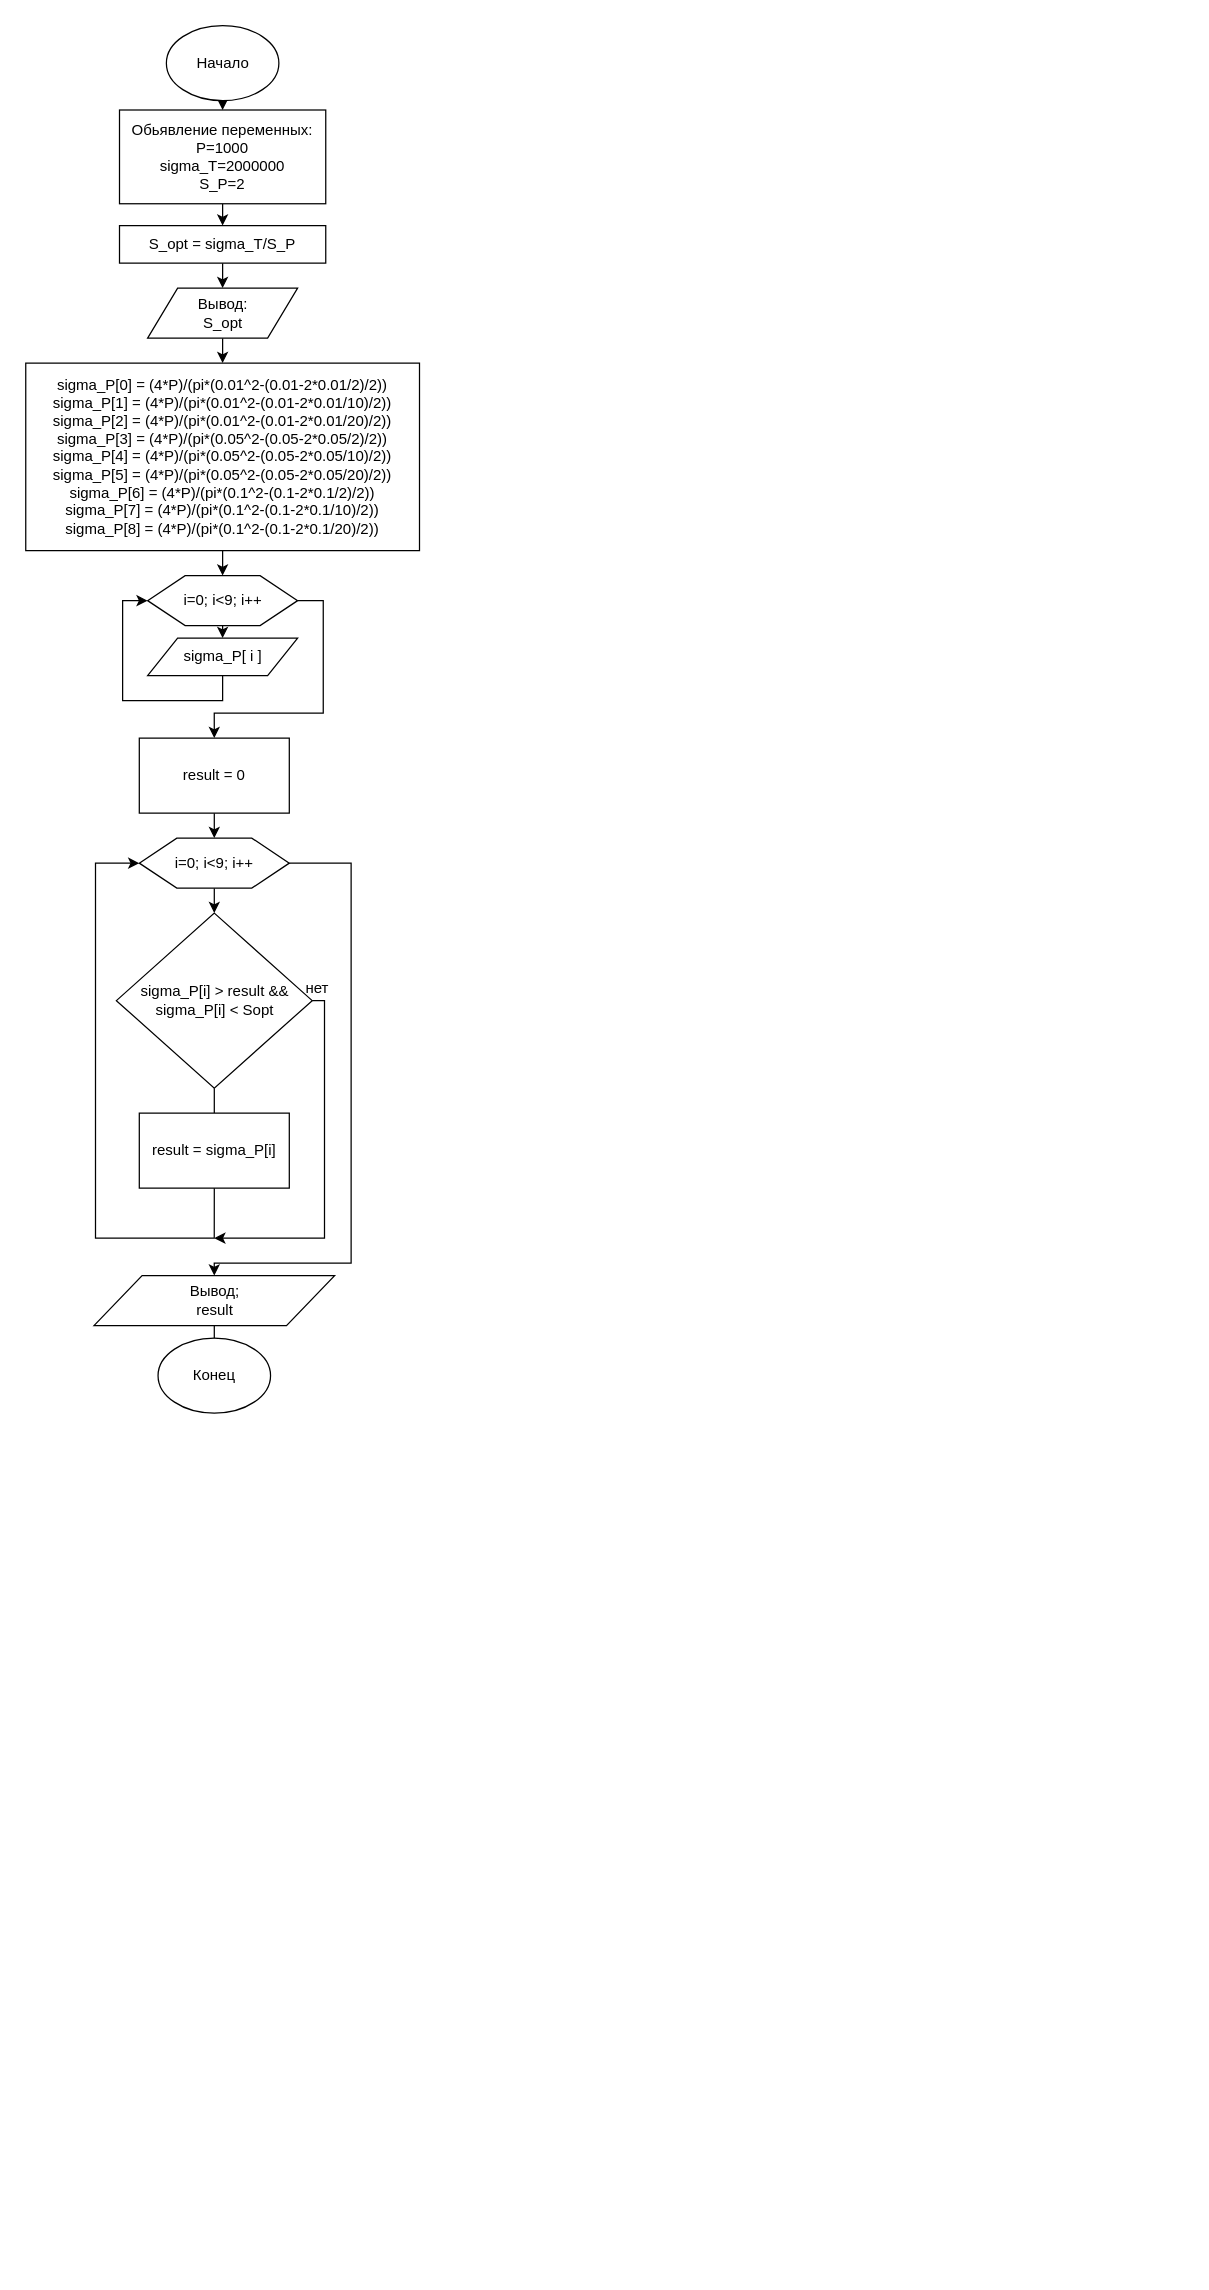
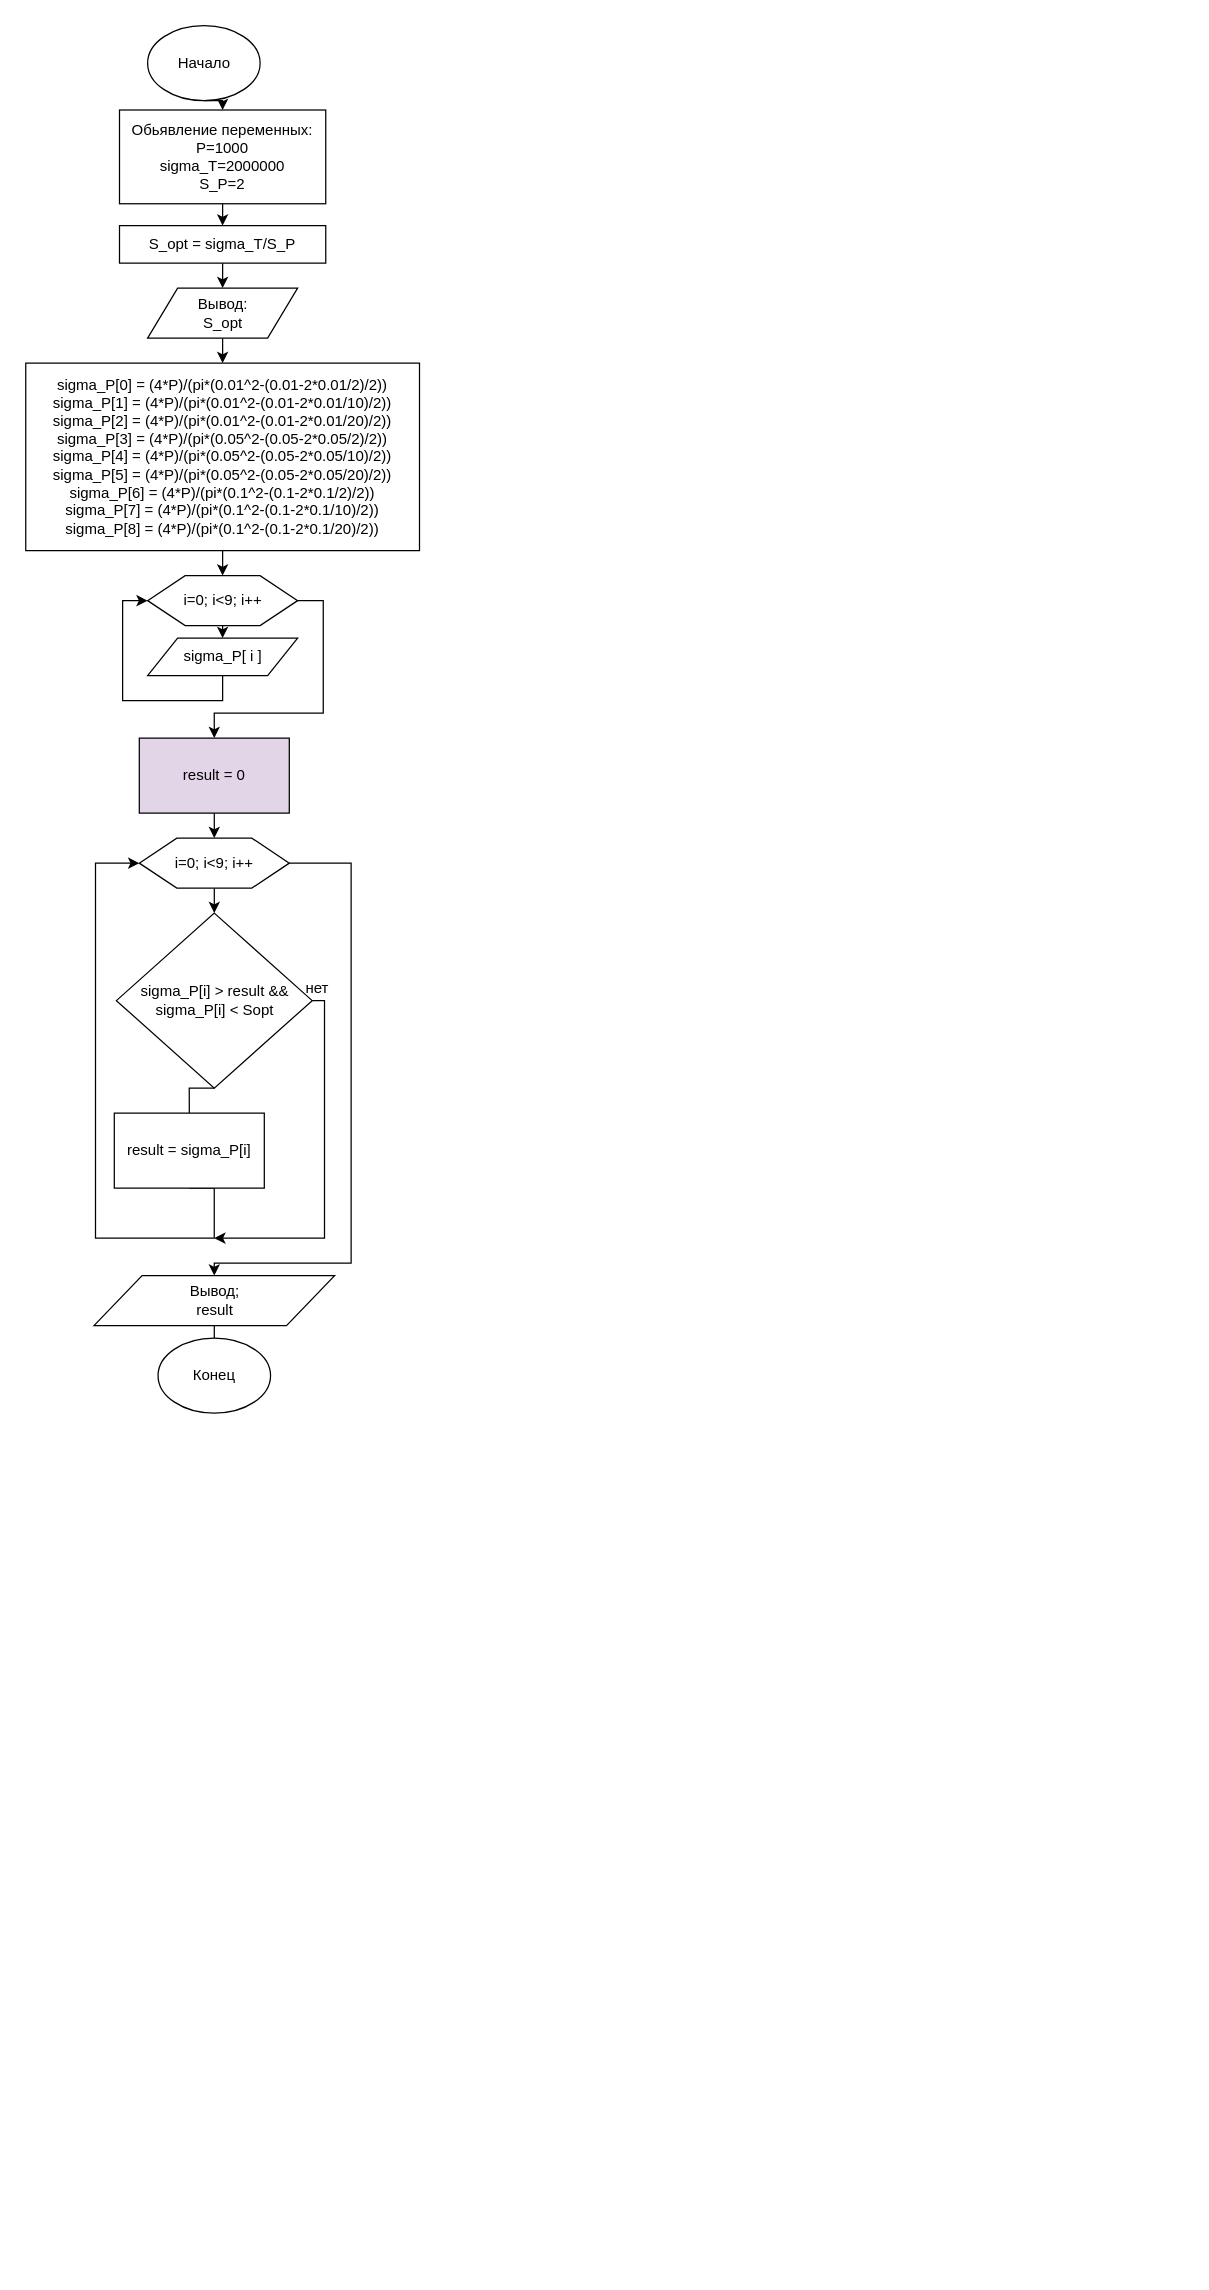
  <mxCell id="0" />
  <mxCell id="1" parent="0" />
  <mxCell id="2" style="edgeStyle=orthogonalEdgeStyle;rounded=0;orthogonalLoop=1;jettySize=auto;html=1;exitX=1;exitY=0.5;exitDx=0;exitDy=0;" edge="1" parent="1"><mxGeometry relative="1" as="geometry"><Array as="points"><mxPoint x="945" y="1373" /><mxPoint x="945" y="1570" /><mxPoint x="855" y="1570" /></Array><mxPoint x="915" y="1372.5" as="sourcePoint" /></mxGeometry></mxCell>
  <mxCell id="3" style="edgeStyle=orthogonalEdgeStyle;rounded=0;orthogonalLoop=1;jettySize=auto;html=1;exitX=1;exitY=0.5;exitDx=0;exitDy=0;entryX=0;entryY=0.5;entryDx=0;entryDy=0;" edge="1" parent="1"><mxGeometry relative="1" as="geometry"><Array as="points"><mxPoint x="935" y="1410" /><mxPoint x="935" y="1560" /><mxPoint x="765" y="1560" /><mxPoint x="765" y="1373" /></Array><mxPoint x="795" y="1372.5" as="targetPoint" /></mxGeometry></mxCell>
  <mxCell id="4" style="edgeStyle=orthogonalEdgeStyle;rounded=0;orthogonalLoop=1;jettySize=auto;html=1;exitX=1;exitY=0.5;exitDx=0;exitDy=0;entryX=0.5;entryY=0;entryDx=0;entryDy=0;" edge="1" parent="1"><mxGeometry relative="1" as="geometry"><Array as="points"><mxPoint x="935" y="1633" /><mxPoint x="935" y="1710" /><mxPoint x="855" y="1710" /></Array><mxPoint x="915" y="1632.5" as="sourcePoint" /></mxGeometry></mxCell>
  <mxCell id="5" style="edgeStyle=orthogonalEdgeStyle;rounded=0;orthogonalLoop=1;jettySize=auto;html=1;exitX=1;exitY=0.5;exitDx=0;exitDy=0;" edge="1" parent="1"><mxGeometry relative="1" as="geometry"><Array as="points"><mxPoint x="935" y="1733" /><mxPoint x="935" y="1810" /><mxPoint x="855" y="1810" /></Array><mxPoint x="915" y="1732.5" as="sourcePoint" /></mxGeometry></mxCell>
  <mxCell id="6" style="edgeStyle=orthogonalEdgeStyle;rounded=0;orthogonalLoop=1;jettySize=auto;html=1;exitX=1;exitY=0.5;exitDx=0;exitDy=0;" edge="1" parent="1"><mxGeometry relative="1" as="geometry"><Array as="points"><mxPoint x="932.5" y="1363" /><mxPoint x="932.5" y="1560" /><mxPoint x="842.5" y="1560" /></Array><mxPoint x="902.5" y="1362.5" as="sourcePoint" /></mxGeometry></mxCell>
  <mxCell id="7" style="edgeStyle=orthogonalEdgeStyle;rounded=0;orthogonalLoop=1;jettySize=auto;html=1;exitX=1;exitY=0.5;exitDx=0;exitDy=0;entryX=0;entryY=0.5;entryDx=0;entryDy=0;" edge="1" parent="1"><mxGeometry relative="1" as="geometry"><Array as="points"><mxPoint x="922.5" y="1400" /><mxPoint x="922.5" y="1550" /><mxPoint x="752.5" y="1550" /><mxPoint x="752.5" y="1363" /></Array><mxPoint x="782.5" y="1362.5" as="targetPoint" /></mxGeometry></mxCell>
  <mxCell id="8" style="edgeStyle=orthogonalEdgeStyle;rounded=0;orthogonalLoop=1;jettySize=auto;html=1;exitX=1;exitY=0.5;exitDx=0;exitDy=0;entryX=0.5;entryY=0;entryDx=0;entryDy=0;" edge="1" parent="1"><mxGeometry relative="1" as="geometry"><Array as="points"><mxPoint x="922.5" y="1623" /><mxPoint x="922.5" y="1700" /><mxPoint x="842.5" y="1700" /></Array><mxPoint x="902.5" y="1622.5" as="sourcePoint" /></mxGeometry></mxCell>
  <mxCell id="9" style="edgeStyle=orthogonalEdgeStyle;rounded=0;orthogonalLoop=1;jettySize=auto;html=1;exitX=1;exitY=0.5;exitDx=0;exitDy=0;" edge="1" parent="1"><mxGeometry relative="1" as="geometry"><Array as="points"><mxPoint x="922.5" y="1723" /><mxPoint x="922.5" y="1800" /><mxPoint x="842.5" y="1800" /></Array><mxPoint x="902.5" y="1722.5" as="sourcePoint" /></mxGeometry></mxCell>
  <mxCell id="10" style="edgeStyle=orthogonalEdgeStyle;rounded=0;orthogonalLoop=1;jettySize=auto;html=1;exitX=0.5;exitY=1;exitDx=0;exitDy=0;entryX=0.5;entryY=0;entryDx=0;entryDy=0;" edge="1" parent="1" source="11" target="13"><mxGeometry relative="1" as="geometry" /></mxCell>
- <mxCell id="11" value="Начало" style="ellipse;whiteSpace=wrap;html=1;" vertex="1" parent="1"><mxGeometry x="132.5" y="20" width="90" height="60" as="geometry" /></mxCell>
+ <mxCell id="11" value="Начало" style="ellipse;whiteSpace=wrap;html=1;" vertex="1" parent="1"><mxGeometry x="117.5" y="20" width="90" height="60" as="geometry" /></mxCell>
  <mxCell id="12" style="edgeStyle=orthogonalEdgeStyle;rounded=0;orthogonalLoop=1;jettySize=auto;html=1;exitX=0.5;exitY=1;exitDx=0;exitDy=0;entryX=0.5;entryY=0;entryDx=0;entryDy=0;" edge="1" parent="1" source="13" target="15"><mxGeometry relative="1" as="geometry" /></mxCell>
  <mxCell id="13" value="&lt;div&gt;Обьявление переменных:&lt;/div&gt;&lt;div&gt;P=1000&lt;/div&gt;&lt;div&gt;sigma_T=2000000&lt;/div&gt;&lt;div&gt;S_P=2&lt;br&gt;&lt;/div&gt;" style="rounded=0;whiteSpace=wrap;html=1;" vertex="1" parent="1"><mxGeometry x="95" y="87.5" width="165" height="75" as="geometry" /></mxCell>
  <mxCell id="14" style="edgeStyle=orthogonalEdgeStyle;rounded=0;orthogonalLoop=1;jettySize=auto;html=1;exitX=0.5;exitY=1;exitDx=0;exitDy=0;entryX=0.5;entryY=0;entryDx=0;entryDy=0;" edge="1" parent="1" source="15" target="17"><mxGeometry relative="1" as="geometry" /></mxCell>
  <mxCell id="15" value="S_opt = sigma_T/S_P" style="rounded=0;whiteSpace=wrap;html=1;" vertex="1" parent="1"><mxGeometry x="95" y="180" width="165" height="30" as="geometry" /></mxCell>
  <mxCell id="16" style="edgeStyle=orthogonalEdgeStyle;rounded=0;orthogonalLoop=1;jettySize=auto;html=1;exitX=0.5;exitY=1;exitDx=0;exitDy=0;entryX=0.5;entryY=0;entryDx=0;entryDy=0;" edge="1" parent="1" source="17" target="19"><mxGeometry relative="1" as="geometry"><Array as="points"><mxPoint x="178" y="290" /><mxPoint x="178" y="290" /></Array></mxGeometry></mxCell>
  <mxCell id="17" value="&lt;div&gt;Вывод:&lt;/div&gt;&lt;div&gt;S_opt&lt;br&gt;&lt;/div&gt;" style="shape=parallelogram;perimeter=parallelogramPerimeter;whiteSpace=wrap;html=1;" vertex="1" parent="1"><mxGeometry x="117.5" y="230" width="120" height="40" as="geometry" /></mxCell>
  <mxCell id="18" style="edgeStyle=orthogonalEdgeStyle;rounded=0;orthogonalLoop=1;jettySize=auto;html=1;exitX=0.5;exitY=1;exitDx=0;exitDy=0;entryX=0.5;entryY=0;entryDx=0;entryDy=0;" edge="1" parent="1" source="19" target="22"><mxGeometry relative="1" as="geometry" /></mxCell>
  <mxCell id="19" value="sigma_P[0] = (4*P)/(pi*(0.01^2-(0.01-2*0.01/2)/2))&lt;br&gt;sigma_P[1] = (4*P)/(pi*(0.01^2-(0.01-2*0.01/10)/2))&lt;br&gt;sigma_P[2] = (4*P)/(pi*(0.01^2-(0.01-2*0.01/20)/2))&lt;br&gt;sigma_P[3] = (4*P)/(pi*(0.05^2-(0.05-2*0.05/2)/2))&lt;br&gt;sigma_P[4] = (4*P)/(pi*(0.05^2-(0.05-2*0.05/10)/2))&lt;br&gt;sigma_P[5] = (4*P)/(pi*(0.05^2-(0.05-2*0.05/20)/2))&lt;br&gt;sigma_P[6] = (4*P)/(pi*(0.1^2-(0.1-2*0.1/2)/2))&lt;br&gt;sigma_P[7] = (4*P)/(pi*(0.1^2-(0.1-2*0.1/10)/2))&lt;br&gt;sigma_P[8] = (4*P)/(pi*(0.1^2-(0.1-2*0.1/20)/2))" style="rounded=0;whiteSpace=wrap;html=1;" vertex="1" parent="1"><mxGeometry x="20" y="290" width="315" height="150" as="geometry" /></mxCell>
  <mxCell id="20" style="edgeStyle=orthogonalEdgeStyle;rounded=0;orthogonalLoop=1;jettySize=auto;html=1;exitX=0.5;exitY=1;exitDx=0;exitDy=0;entryX=0.5;entryY=0;entryDx=0;entryDy=0;" edge="1" parent="1" source="22" target="24"><mxGeometry relative="1" as="geometry" /></mxCell>
  <mxCell id="21" style="edgeStyle=orthogonalEdgeStyle;rounded=0;orthogonalLoop=1;jettySize=auto;html=1;exitX=1;exitY=0.5;exitDx=0;exitDy=0;entryX=0.5;entryY=0;entryDx=0;entryDy=0;" edge="1" parent="1" source="22" target="26"><mxGeometry relative="1" as="geometry"><Array as="points"><mxPoint x="258" y="480" /><mxPoint x="258" y="570" /><mxPoint x="171" y="570" /></Array></mxGeometry></mxCell>
  <mxCell id="22" value="i=0; i&amp;lt;9; i++" style="shape=hexagon;perimeter=hexagonPerimeter2;whiteSpace=wrap;html=1;" vertex="1" parent="1"><mxGeometry x="117.5" y="460" width="120" height="40" as="geometry" /></mxCell>
  <mxCell id="23" style="edgeStyle=orthogonalEdgeStyle;rounded=0;orthogonalLoop=1;jettySize=auto;html=1;exitX=0.5;exitY=1;exitDx=0;exitDy=0;entryX=0;entryY=0.5;entryDx=0;entryDy=0;" edge="1" parent="1" source="24" target="22"><mxGeometry relative="1" as="geometry" /></mxCell>
  <mxCell id="24" value="sigma_P[ i ]" style="shape=parallelogram;perimeter=parallelogramPerimeter;whiteSpace=wrap;html=1;" vertex="1" parent="1"><mxGeometry x="117.5" y="510" width="120" height="30" as="geometry" /></mxCell>
  <mxCell id="25" style="edgeStyle=orthogonalEdgeStyle;rounded=0;orthogonalLoop=1;jettySize=auto;html=1;exitX=0.5;exitY=1;exitDx=0;exitDy=0;entryX=0.5;entryY=0;entryDx=0;entryDy=0;" edge="1" parent="1" source="26" target="29"><mxGeometry relative="1" as="geometry" /></mxCell>
- <mxCell id="26" value="result = 0" style="rounded=0;whiteSpace=wrap;html=1;" vertex="1" parent="1"><mxGeometry x="110.84" y="590" width="120" height="60" as="geometry" /></mxCell>
+ <mxCell id="26" value="result = 0" style="rounded=0;whiteSpace=wrap;html=1;fillColor=#e1d5e7;" vertex="1" parent="1"><mxGeometry x="110.84" y="590" width="120" height="60" as="geometry" /></mxCell>
  <mxCell id="27" style="edgeStyle=orthogonalEdgeStyle;rounded=0;orthogonalLoop=1;jettySize=auto;html=1;exitX=1;exitY=0.5;exitDx=0;exitDy=0;entryX=0.5;entryY=0;entryDx=0;entryDy=0;" edge="1" parent="1" source="29" target="38"><mxGeometry relative="1" as="geometry"><Array as="points"><mxPoint x="280.34" y="690" /><mxPoint x="280.34" y="1010" /><mxPoint x="170.34" y="1010" /></Array><mxPoint x="171.34" y="1020" as="targetPoint" /></mxGeometry></mxCell>
  <mxCell id="28" style="edgeStyle=orthogonalEdgeStyle;rounded=0;orthogonalLoop=1;jettySize=auto;html=1;exitX=0.5;exitY=1;exitDx=0;exitDy=0;entryX=0.5;entryY=0;entryDx=0;entryDy=0;" edge="1" parent="1" source="29" target="32"><mxGeometry relative="1" as="geometry" /></mxCell>
  <mxCell id="29" value="i=0; i&amp;lt;9; i++" style="shape=hexagon;perimeter=hexagonPerimeter2;whiteSpace=wrap;html=1;" vertex="1" parent="1"><mxGeometry x="110.84" y="670" width="120" height="40" as="geometry" /></mxCell>
  <mxCell id="30" style="edgeStyle=orthogonalEdgeStyle;rounded=0;orthogonalLoop=1;jettySize=auto;html=1;exitX=0.5;exitY=1;exitDx=0;exitDy=0;entryX=0.5;entryY=0;entryDx=0;entryDy=0;endArrow=none;" edge="1" parent="1" source="32" target="34"><mxGeometry relative="1" as="geometry" /></mxCell>
  <mxCell id="31" style="edgeStyle=orthogonalEdgeStyle;rounded=0;orthogonalLoop=1;jettySize=auto;html=1;exitX=1;exitY=0.5;exitDx=0;exitDy=0;" edge="1" parent="1" source="32"><mxGeometry relative="1" as="geometry"><mxPoint x="170.84" y="990" as="targetPoint" /><Array as="points"><mxPoint x="259" y="800" /><mxPoint x="259" y="990" /></Array></mxGeometry></mxCell>
  <mxCell id="32" value="&lt;div&gt;sigma_P[i] &amp;gt; result &amp;amp;&amp;amp;&lt;/div&gt;&lt;div&gt; sigma_P[i] &amp;lt; Sopt&lt;/div&gt;" style="rhombus;whiteSpace=wrap;html=1;" vertex="1" parent="1"><mxGeometry x="92.51" y="730" width="156.66" height="140" as="geometry" /></mxCell>
  <mxCell id="33" style="edgeStyle=orthogonalEdgeStyle;rounded=0;orthogonalLoop=1;jettySize=auto;html=1;exitX=0.5;exitY=1;exitDx=0;exitDy=0;entryX=0;entryY=0.5;entryDx=0;entryDy=0;" edge="1" parent="1" source="34" target="29"><mxGeometry relative="1" as="geometry"><Array as="points"><mxPoint x="170.84" y="990" /><mxPoint x="75.84" y="990" /><mxPoint x="75.84" y="690" /></Array></mxGeometry></mxCell>
- <mxCell id="34" value="result = sigma_P[i]" style="rounded=0;whiteSpace=wrap;html=1;" vertex="1" parent="1"><mxGeometry x="110.84" y="890" width="120" height="60" as="geometry" /></mxCell>
+ <mxCell id="34" value="result = sigma_P[i]" style="rounded=0;whiteSpace=wrap;html=1;" vertex="1" parent="1"><mxGeometry x="90.84" y="890" width="120" height="60" as="geometry" /></mxCell>
  <mxCell id="35" value="нет" style="text;html=1;align=center;verticalAlign=middle;resizable=0;points=[];autosize=1;" vertex="1" parent="1"><mxGeometry x="237.5" y="780" width="30" height="20" as="geometry" /></mxCell>
  <mxCell id="36" value="Конец" style="ellipse;whiteSpace=wrap;html=1;" vertex="1" parent="1"><mxGeometry x="125.84" y="1070" width="90" height="60" as="geometry" /></mxCell>
  <mxCell id="37" style="edgeStyle=orthogonalEdgeStyle;rounded=0;orthogonalLoop=1;jettySize=auto;html=1;exitX=0.5;exitY=1;exitDx=0;exitDy=0;entryX=0.5;entryY=0;entryDx=0;entryDy=0;endArrow=none;" edge="1" parent="1" source="38" target="36"><mxGeometry relative="1" as="geometry" /></mxCell>
  <mxCell id="38" value="&lt;div&gt;Вывод;&lt;/div&gt;&lt;div&gt;result&lt;br&gt;&lt;/div&gt;" style="shape=parallelogram;perimeter=parallelogramPerimeter;whiteSpace=wrap;html=1;" vertex="1" parent="1"><mxGeometry x="74.59" y="1020" width="192.5" height="40" as="geometry" /></mxCell>
